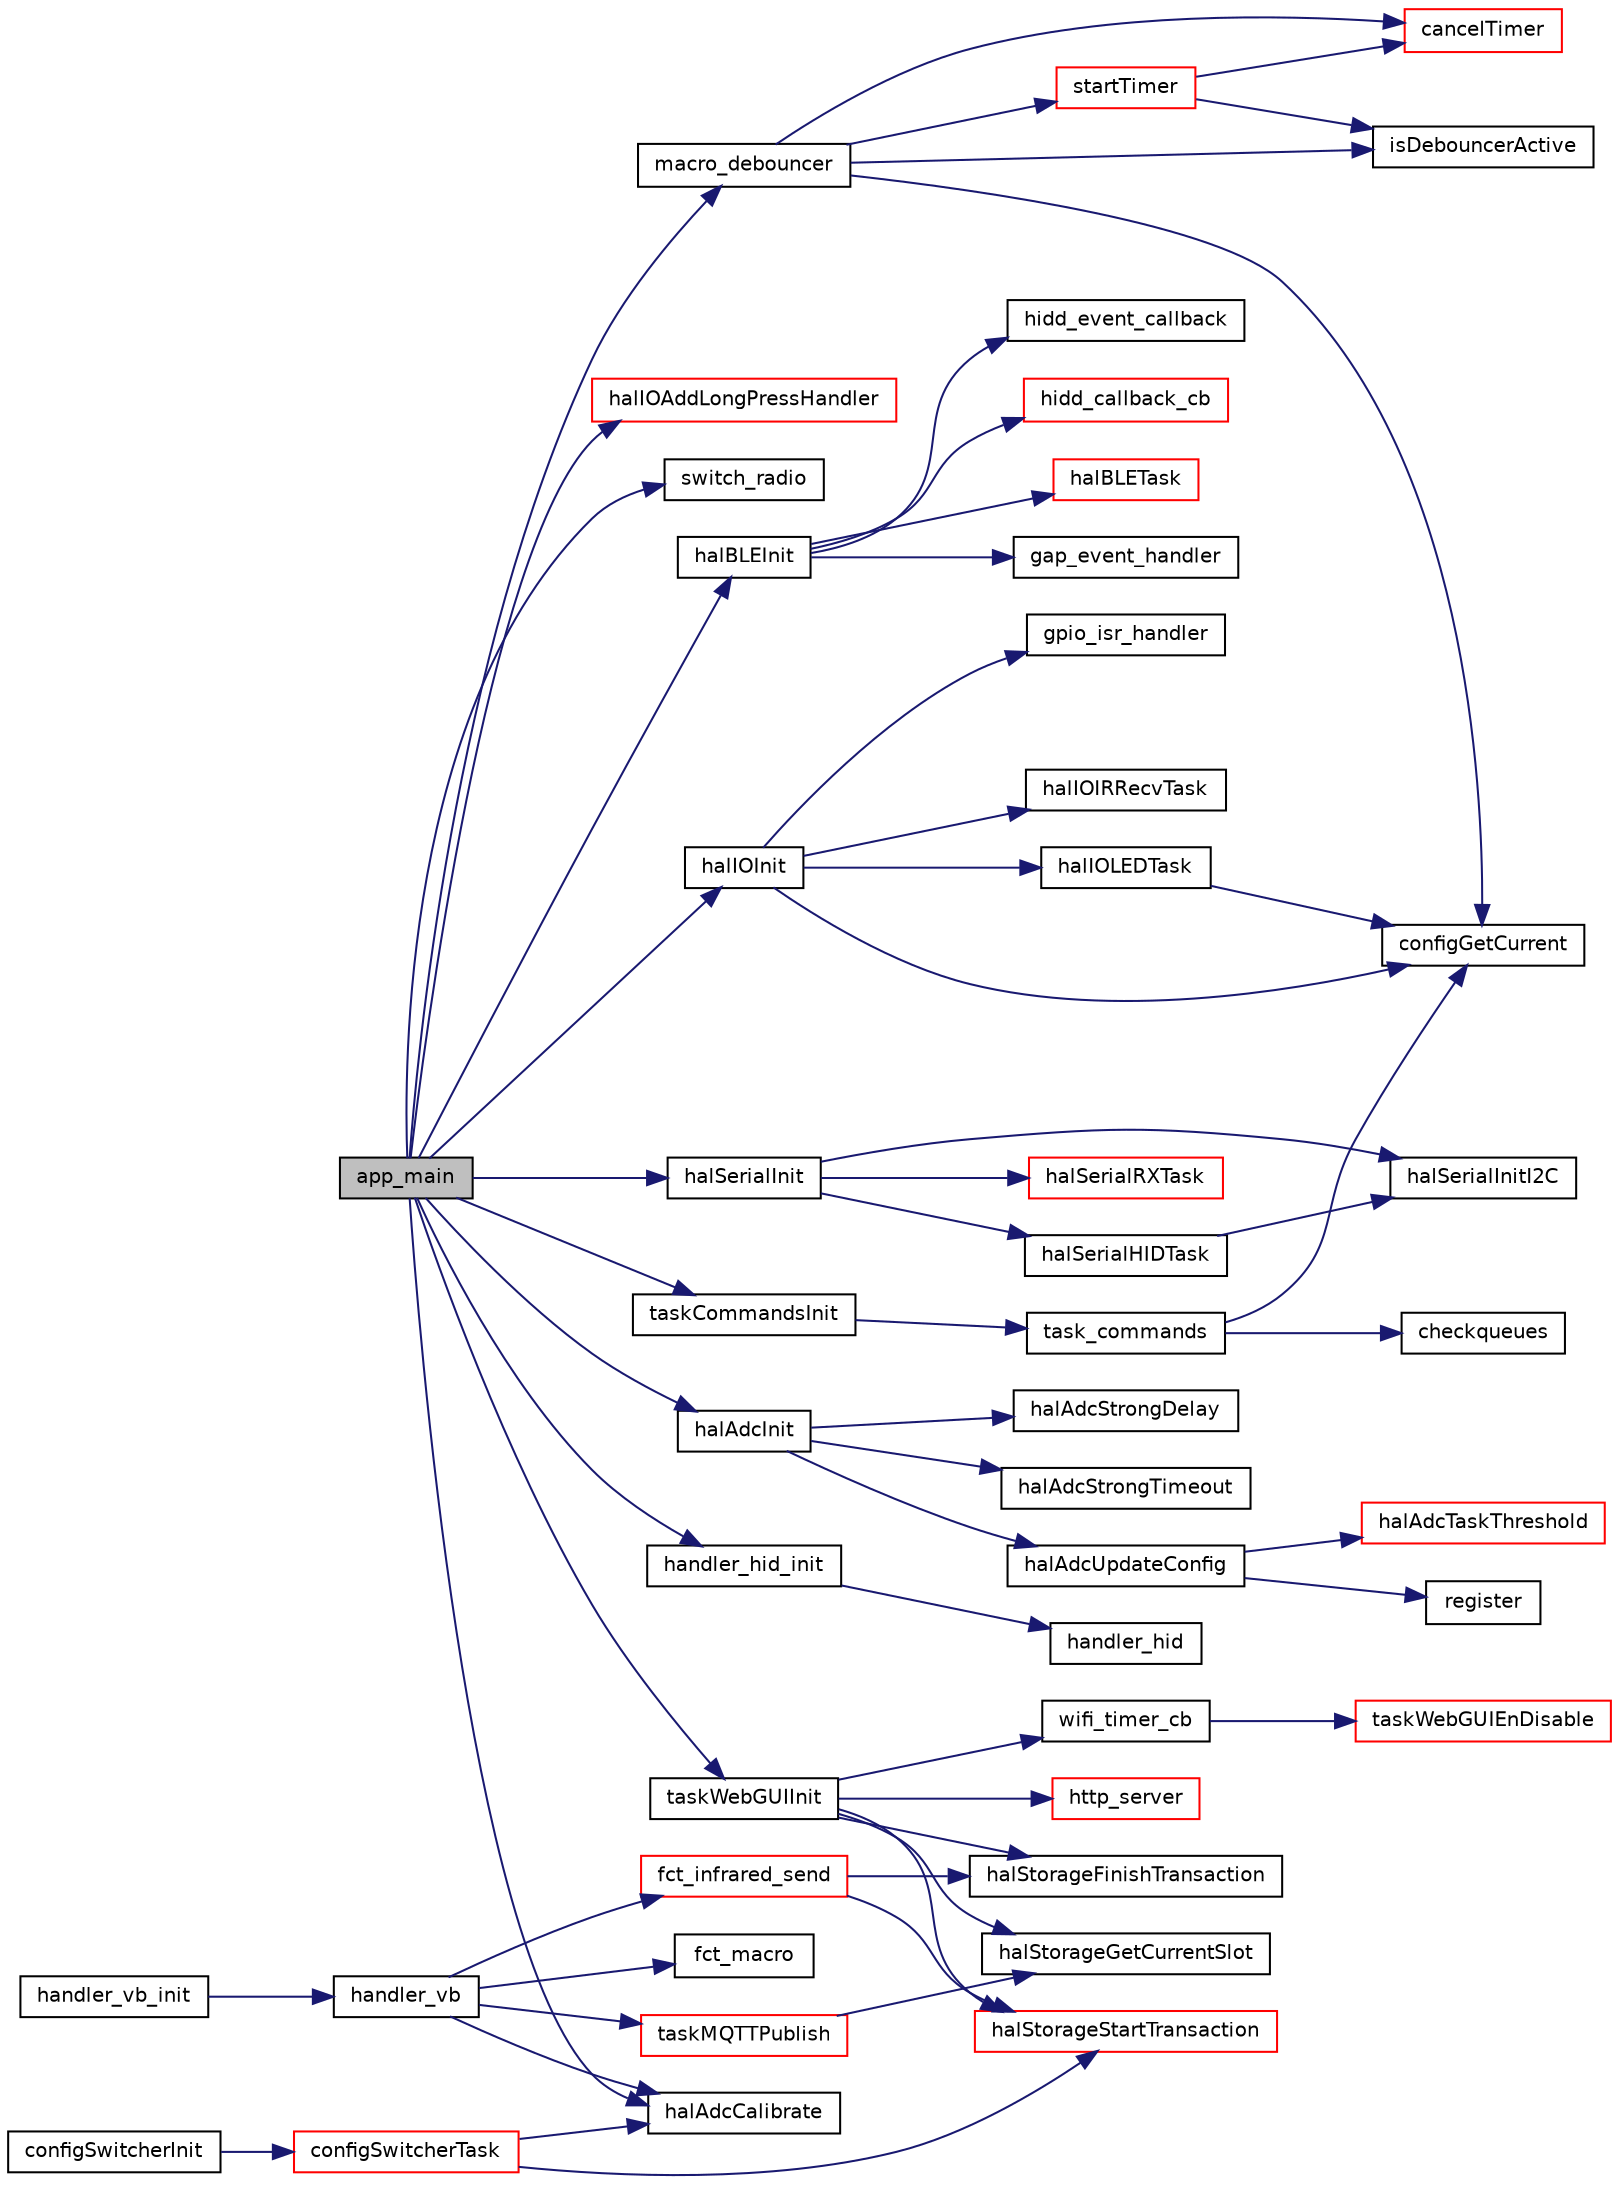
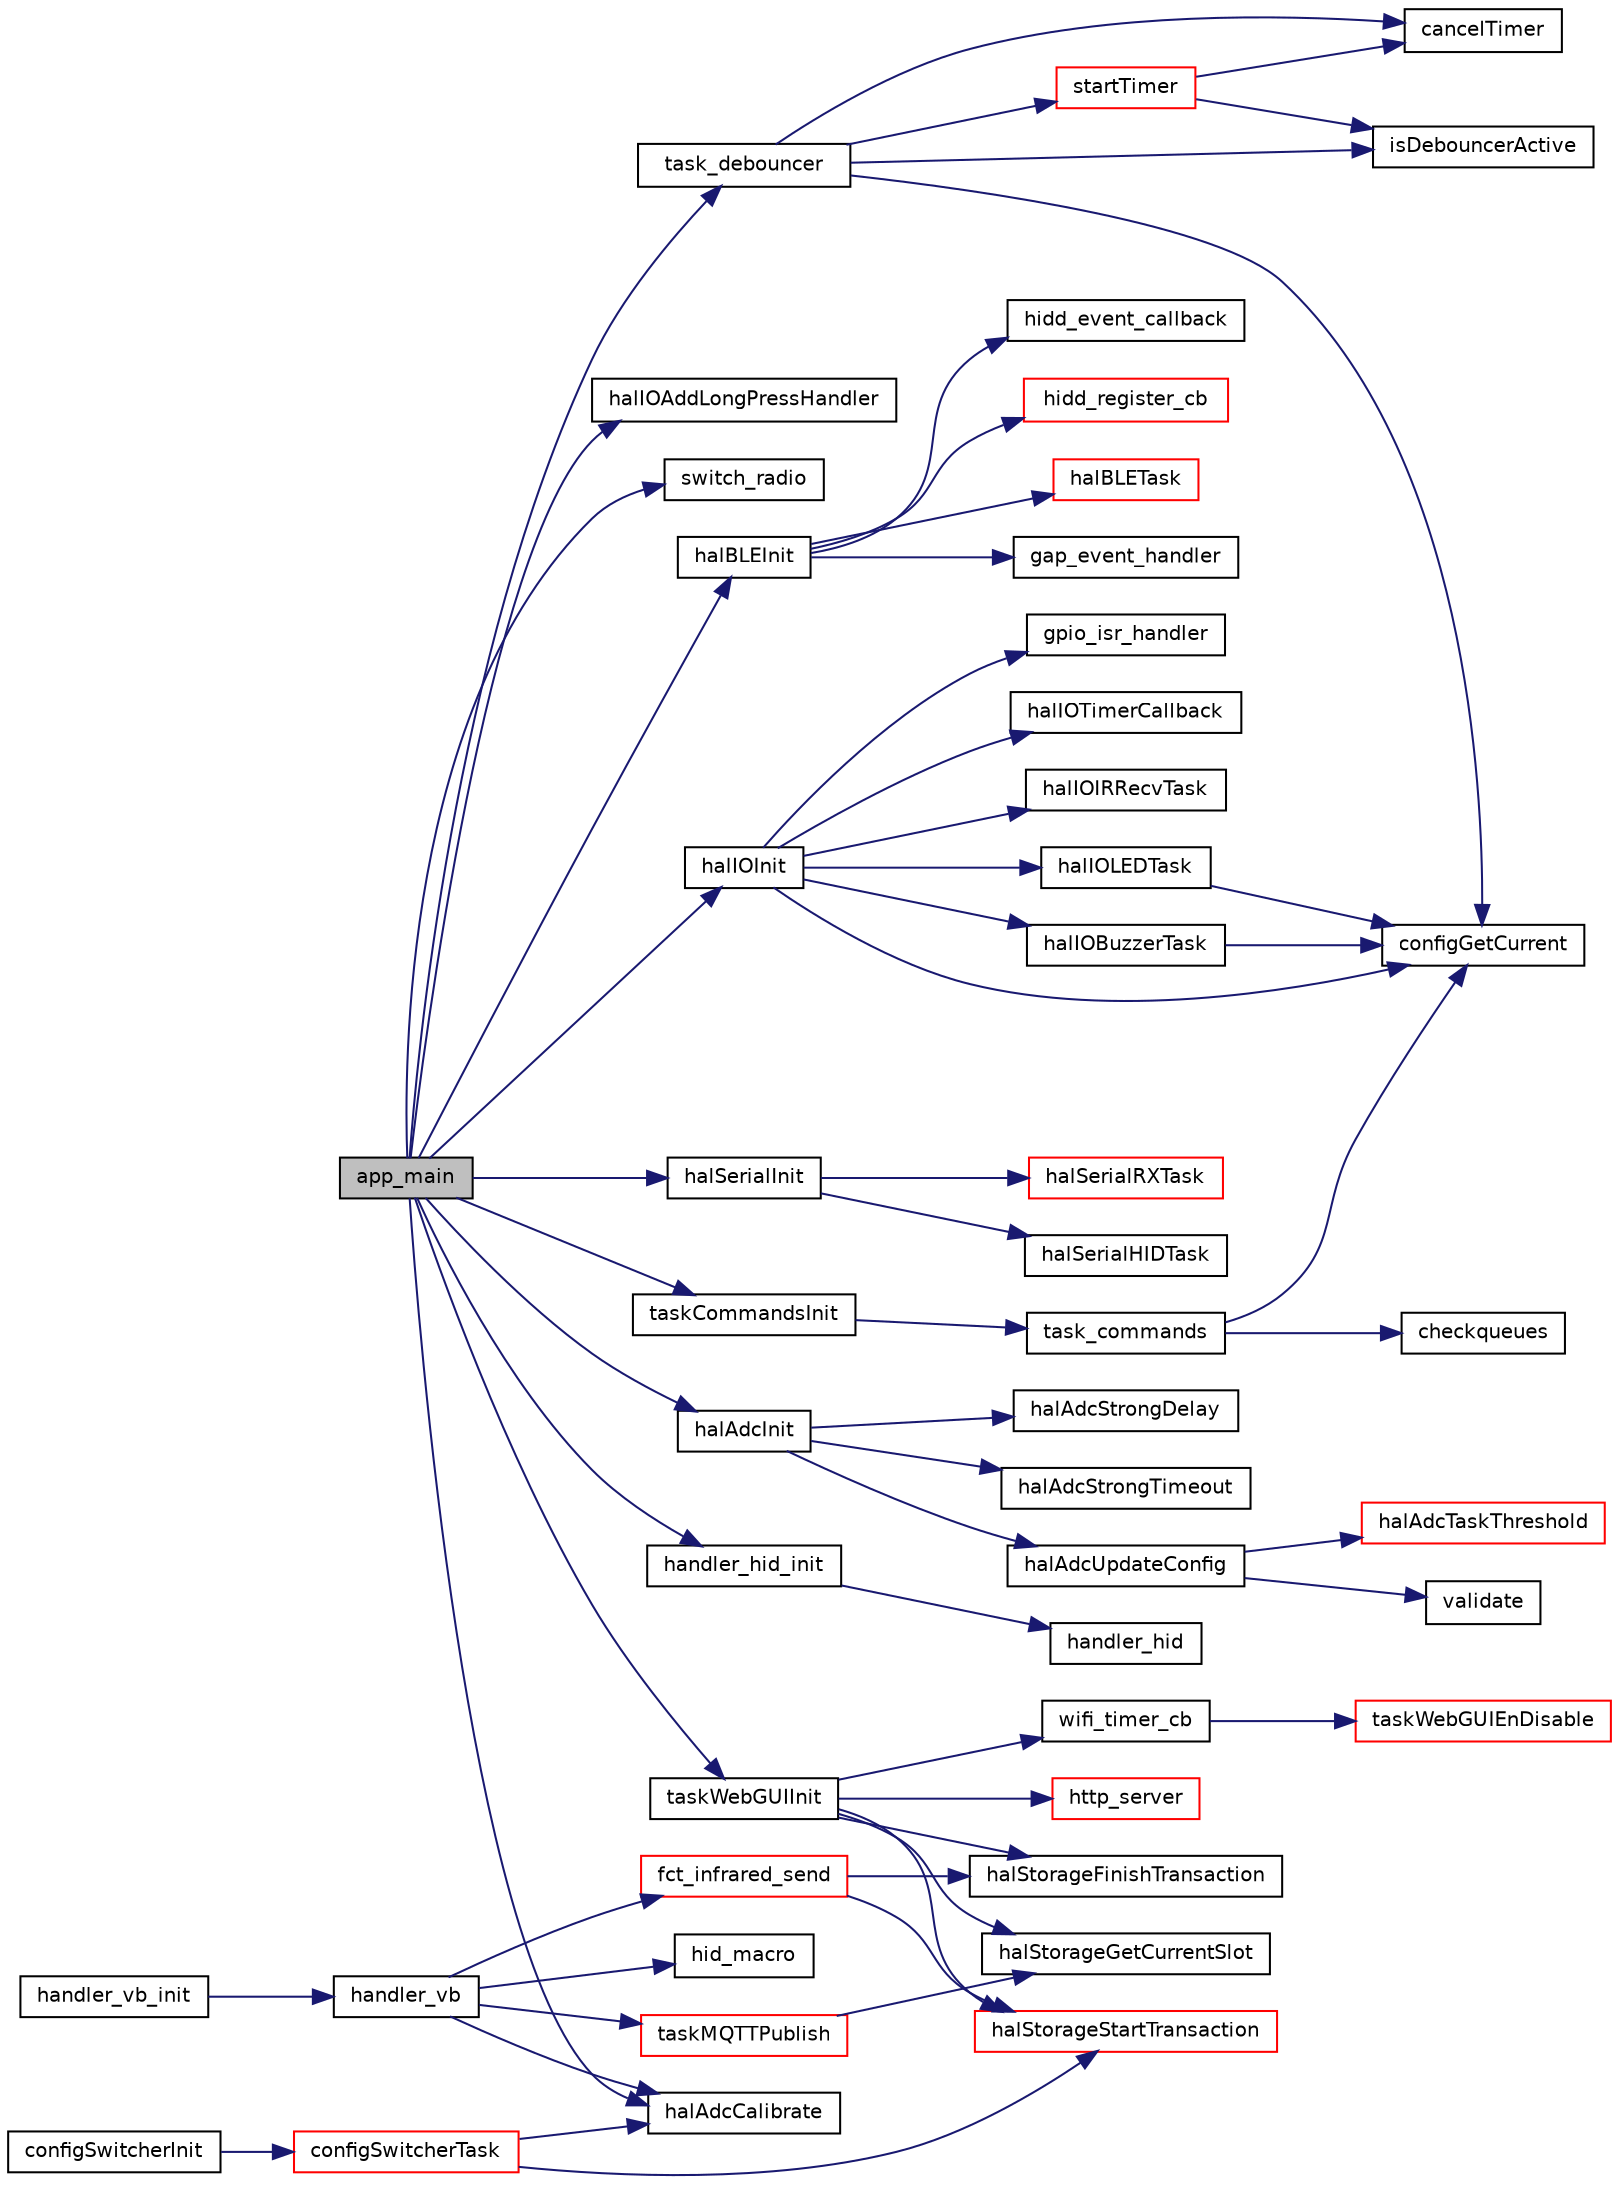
  digraph {
    rankdir=LR
    node [color=black fillcolor=white fontname=Helvetica fontsize=10 shape=record style=filled]
    edge [color=midnightblue fontname=Helvetica fontsize=10 labelfontname=Helvetica labelfontsize=10 style=solid]
    n1 [fillcolor=grey75 fontcolor=black height=0.2 label=app_main width=0.4]
    n2 [height=0.2 label=halIOInit width=0.4]
    n3 [height=0.2 label=halSerialInit width=0.4]
    n4 [height=0.2 label=halAdcInit width=0.4]
    n5 [height=0.2 label=halAdcCalibrate width=0.4]
    n6 [height=0.2 label=handler_hid_init width=0.4]
    n7 [height=0.2 label=taskCommandsInit width=0.4]
-   n8 [height=0.2 label=macro_debouncer width=0.4]
-   n9 [color=red height=0.2 label=halIOAddLongPressHandler width=0.4]
+   n8 [height=0.2 label=task_debouncer width=0.4]
+   n9 [height=0.2 label=halIOAddLongPressHandler width=0.4]
    n10 [height=0.2 label=switch_radio width=0.4]
    n11 [height=0.2 label=halBLEInit width=0.4]
    n12 [height=0.2 label=taskWebGUIInit width=0.4]
    n13 [height=0.2 label=configGetCurrent width=0.4]
    n14 [height=0.2 label=gpio_isr_handler width=0.4]
+   n15 [height=0.2 label=halIOTimerCallback width=0.4]
    n16 [height=0.2 label=halIOIRRecvTask width=0.4]
    n17 [height=0.2 label=halIOLEDTask width=0.4]
-   n19 [height=0.2 label=halSerialInitI2C width=0.4]
+   n18 [height=0.2 label=halIOBuzzerTask width=0.4]
    n20 [height=0.2 label=halSerialHIDTask width=0.4]
    n21 [color=red height=0.2 label=halSerialRXTask width=0.4]
    n22 [height=0.2 label=halAdcStrongTimeout width=0.4]
    n23 [height=0.2 label=halAdcStrongDelay width=0.4]
    n24 [height=0.2 label=halAdcUpdateConfig width=0.4]
    n25 [height=0.2 label=handler_hid width=0.4]
    n26 [height=0.2 label=handler_vb_init width=0.4]
    n27 [height=0.2 label=handler_vb width=0.4]
    n28 [height=0.2 label=task_commands width=0.4]
-   n29 [color=red height=0.2 label=cancelTimer width=0.4]
+   n29 [height=0.2 label=cancelTimer width=0.4]
    n30 [height=0.2 label=isDebouncerActive width=0.4]
    n31 [color=red height=0.2 label=startTimer width=0.4]
    n32 [height=0.2 label=configSwitcherInit width=0.4]
    n33 [color=red height=0.2 label=configSwitcherTask width=0.4]
    n34 [height=0.2 label=gap_event_handler width=0.4]
    n35 [height=0.2 label=hidd_event_callback width=0.4]
-   n36 [color=red height=0.2 label=hidd_callback_cb width=0.4]
+   n36 [color=red height=0.2 label=hidd_register_cb width=0.4]
    n37 [color=red height=0.2 label=halBLETask width=0.4]
    n38 [color=red height=0.2 label=halStorageStartTransaction width=0.4]
    n39 [height=0.2 label=halStorageFinishTransaction width=0.4]
    n40 [height=0.2 label=halStorageGetCurrentSlot width=0.4]
    n41 [height=0.2 label=wifi_timer_cb width=0.4]
    n42 [color=red height=0.2 label=http_server width=0.4]
-   n43 [height=0.2 label=register width=0.4]
+   n43 [height=0.2 label=validate width=0.4]
    n44 [color=red height=0.2 label=halAdcTaskThreshold width=0.4]
-   n45 [height=0.2 label=fct_macro width=0.4]
+   n45 [height=0.2 label=hid_macro width=0.4]
    n46 [color=red height=0.2 label=fct_infrared_send width=0.4]
    n47 [color=red height=0.2 label=taskMQTTPublish width=0.4]
    n48 [height=0.2 label=checkqueues width=0.4]
    n49 [color=red height=0.2 label=taskWebGUIEnDisable width=0.4]
    n1 -> n2
    n1 -> n3
    n1 -> n4
    n1 -> n5
    n1 -> n6
    n1 -> n7
    n1 -> n8
    n1 -> n9
    n1 -> n10
    n1 -> n11
    n1 -> n12
    n2 -> n13
    n2 -> n14
+   n2 -> n15
    n2 -> n16
    n2 -> n17
-   n3 -> n19
+   n2 -> n18
    n3 -> n20
    n3 -> n21
    n4 -> n22
    n4 -> n23
    n4 -> n24
    n6 -> n25
    n7 -> n28
    n8 -> n13
    n8 -> n29
    n8 -> n30
    n8 -> n31
    n11 -> n34
    n11 -> n35
    n11 -> n36
    n11 -> n37
    n12 -> n38
    n12 -> n39
    n12 -> n40
    n12 -> n41
    n12 -> n42
    n17 -> n13
-   n20 -> n19
+   n18 -> n13
    n24 -> n43
    n24 -> n44
    n26 -> n27
    n27 -> n5
    n27 -> n45
    n27 -> n46
    n27 -> n47
    n28 -> n13
    n28 -> n48
    n31 -> n29
    n31 -> n30
    n32 -> n33
    n33 -> n5
    n33 -> n38
    n41 -> n49
    n46 -> n38
    n46 -> n39
    n47 -> n40
  }
